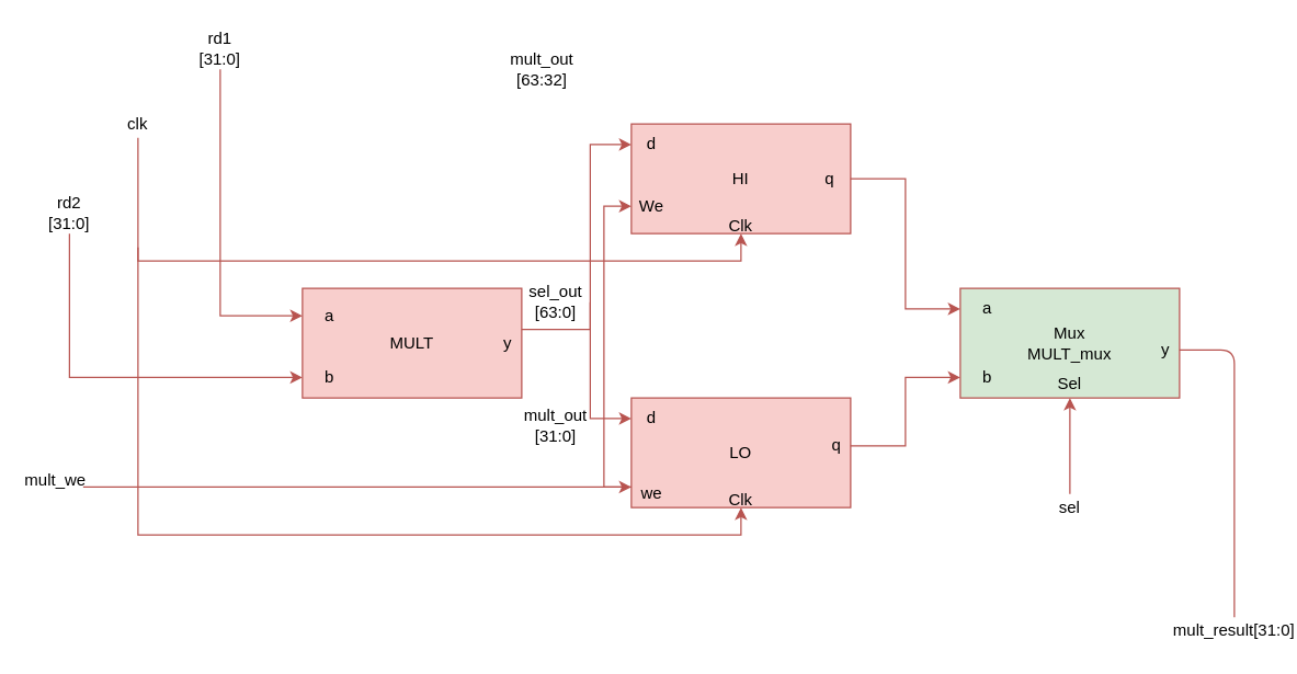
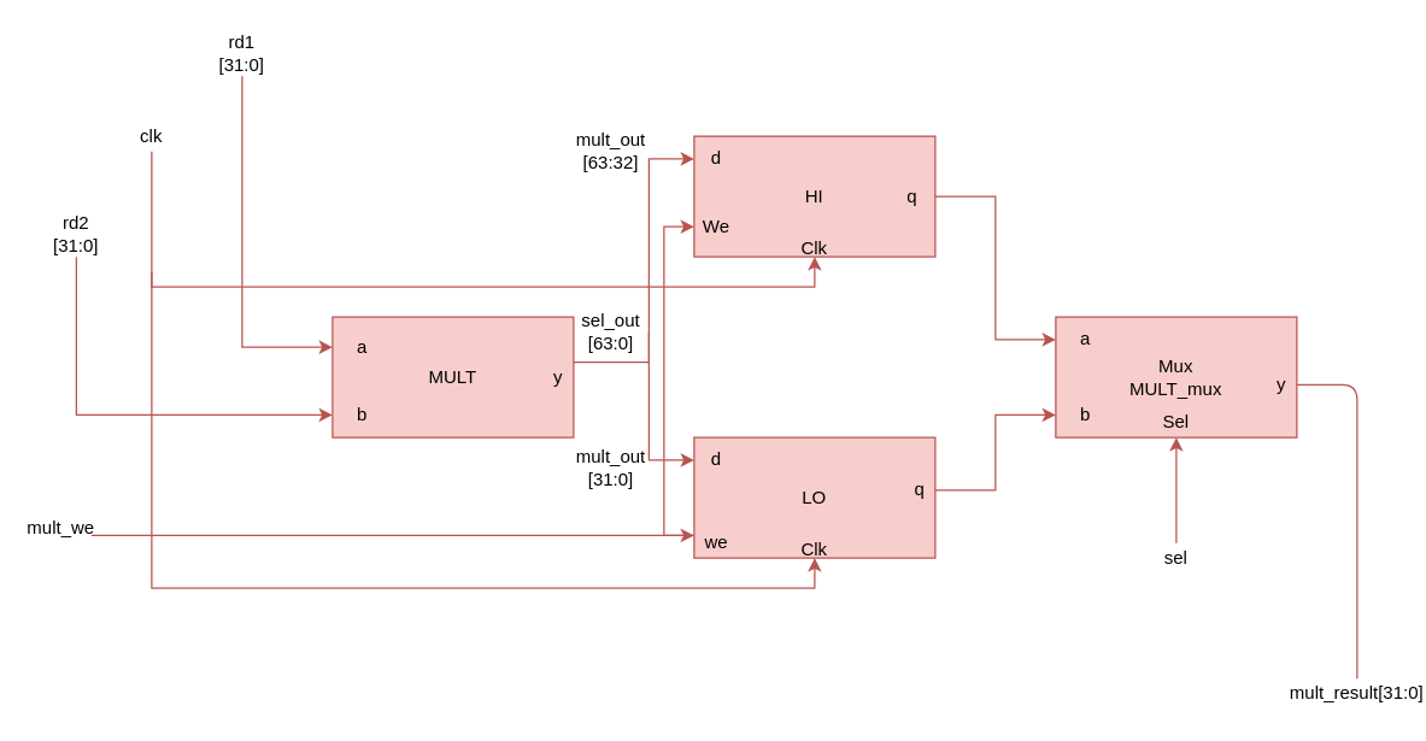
  <mxCell id="0" />
  <mxCell id="1" parent="0" />
  <mxCell id="2" value="" style="rounded=0;whiteSpace=wrap;html=1;fillColor=#f8cecc;strokeColor=#b85450;" parent="1" vertex="1"><mxGeometry x="220" y="210" width="160" height="80" as="geometry" /></mxCell>
  <mxCell id="3" value="HI" style="rounded=0;whiteSpace=wrap;html=1;fillColor=#f8cecc;strokeColor=#b85450;" parent="1" vertex="1"><mxGeometry x="460" y="90" width="160" height="80" as="geometry" /></mxCell>
  <mxCell id="4" value="a" style="text;html=1;strokeColor=none;fillColor=none;align=center;verticalAlign=middle;whiteSpace=wrap;rounded=0;" parent="1" vertex="1"><mxGeometry x="220" y="210" width="40" height="40" as="geometry" /></mxCell>
  <mxCell id="5" value="b" style="text;html=1;strokeColor=none;fillColor=none;align=center;verticalAlign=middle;whiteSpace=wrap;rounded=0;" parent="1" vertex="1"><mxGeometry x="220" y="260" width="40" height="30" as="geometry" /></mxCell>
  <mxCell id="6" value="MULT" style="text;html=1;strokeColor=none;fillColor=none;align=center;verticalAlign=middle;whiteSpace=wrap;rounded=0;" parent="1" vertex="1"><mxGeometry x="280" y="225" width="40" height="50" as="geometry" /></mxCell>
  <mxCell id="7" style="edgeStyle=orthogonalEdgeStyle;rounded=0;orthogonalLoop=1;jettySize=auto;html=1;exitX=1;exitY=0.25;exitDx=0;exitDy=0;entryX=0;entryY=0.5;entryDx=0;entryDy=0;fillColor=#f8cecc;strokeColor=#b85450;" edge="1" parent="1" source="8" target="9"><mxGeometry relative="1" as="geometry"><Array as="points"><mxPoint x="430" y="240" /><mxPoint x="430" y="105" /></Array></mxGeometry></mxCell>
  <mxCell id="8" value="y" style="text;html=1;strokeColor=none;fillColor=none;align=center;verticalAlign=middle;whiteSpace=wrap;rounded=0;" parent="1" vertex="1"><mxGeometry x="360" y="230" width="20" height="40" as="geometry" /></mxCell>
  <mxCell id="9" value="d" style="text;html=1;strokeColor=none;fillColor=none;align=center;verticalAlign=middle;whiteSpace=wrap;rounded=0;" parent="1" vertex="1"><mxGeometry x="460" y="90" width="30" height="30" as="geometry" /></mxCell>
  <mxCell id="10" style="edgeStyle=orthogonalEdgeStyle;rounded=0;orthogonalLoop=1;jettySize=auto;html=1;entryX=0;entryY=0.5;entryDx=0;entryDy=0;fillColor=#f8cecc;strokeColor=#b85450;exitX=0;exitY=0.25;exitDx=0;exitDy=0;" edge="1" parent="1" source="17" target="11"><mxGeometry relative="1" as="geometry"><mxPoint x="440" y="350" as="sourcePoint" /><Array as="points"><mxPoint x="440" y="355" /><mxPoint x="440" y="150" /></Array></mxGeometry></mxCell>
  <mxCell id="11" value="We" style="text;html=1;strokeColor=none;fillColor=none;align=center;verticalAlign=middle;whiteSpace=wrap;rounded=0;" parent="1" vertex="1"><mxGeometry x="460" y="130" width="30" height="40" as="geometry" /></mxCell>
  <mxCell id="12" style="edgeStyle=orthogonalEdgeStyle;rounded=0;orthogonalLoop=1;jettySize=auto;html=1;exitX=1;exitY=0.5;exitDx=0;exitDy=0;entryX=0;entryY=0.5;entryDx=0;entryDy=0;fillColor=#f8cecc;strokeColor=#b85450;" edge="1" parent="1" source="13" target="24"><mxGeometry relative="1" as="geometry" /></mxCell>
  <mxCell id="13" value="q" style="text;html=1;strokeColor=none;fillColor=none;align=center;verticalAlign=middle;whiteSpace=wrap;rounded=0;" parent="1" vertex="1"><mxGeometry x="590" y="115" width="30" height="30" as="geometry" /></mxCell>
  <mxCell id="14" value="LO" style="rounded=0;whiteSpace=wrap;html=1;fillColor=#f8cecc;strokeColor=#b85450;" parent="1" vertex="1"><mxGeometry x="460" y="290" width="160" height="80" as="geometry" /></mxCell>
  <mxCell id="15" style="edgeStyle=orthogonalEdgeStyle;rounded=0;orthogonalLoop=1;jettySize=auto;html=1;entryX=0;entryY=0.5;entryDx=0;entryDy=0;fillColor=#f8cecc;strokeColor=#b85450;" edge="1" parent="1" target="16"><mxGeometry relative="1" as="geometry"><mxPoint x="430" y="220" as="sourcePoint" /><Array as="points"><mxPoint x="430" y="230" /><mxPoint x="430" y="305" /></Array></mxGeometry></mxCell>
  <mxCell id="16" value="d" style="text;html=1;strokeColor=none;fillColor=none;align=center;verticalAlign=middle;whiteSpace=wrap;rounded=0;" parent="1" vertex="1"><mxGeometry x="460" y="290" width="30" height="30" as="geometry" /></mxCell>
  <mxCell id="17" value="we" style="text;html=1;strokeColor=none;fillColor=none;align=center;verticalAlign=middle;whiteSpace=wrap;rounded=0;" parent="1" vertex="1"><mxGeometry x="460" y="350" width="30" height="20" as="geometry" /></mxCell>
  <mxCell id="18" value="Clk" style="text;html=1;strokeColor=none;fillColor=none;align=center;verticalAlign=middle;whiteSpace=wrap;rounded=0;" parent="1" vertex="1"><mxGeometry x="520" y="160" width="40" height="10" as="geometry" /></mxCell>
  <mxCell id="19" style="edgeStyle=orthogonalEdgeStyle;rounded=0;orthogonalLoop=1;jettySize=auto;html=1;entryX=0.5;entryY=1;entryDx=0;entryDy=0;fillColor=#f8cecc;strokeColor=#b85450;" edge="1" parent="1" target="20"><mxGeometry relative="1" as="geometry"><mxPoint x="100" y="180" as="sourcePoint" /><Array as="points"><mxPoint x="100" y="390" /><mxPoint x="540" y="390" /></Array></mxGeometry></mxCell>
  <mxCell id="20" value="Clk" style="text;html=1;strokeColor=none;fillColor=none;align=center;verticalAlign=middle;whiteSpace=wrap;rounded=0;" parent="1" vertex="1"><mxGeometry x="520" y="360" width="40" height="10" as="geometry" /></mxCell>
  <mxCell id="21" style="edgeStyle=orthogonalEdgeStyle;rounded=0;orthogonalLoop=1;jettySize=auto;html=1;exitX=1;exitY=0.5;exitDx=0;exitDy=0;entryX=0;entryY=0.5;entryDx=0;entryDy=0;fillColor=#f8cecc;strokeColor=#b85450;" edge="1" parent="1" source="22" target="25"><mxGeometry relative="1" as="geometry" /></mxCell>
  <mxCell id="22" value="q" style="text;html=1;strokeColor=none;fillColor=none;align=center;verticalAlign=middle;whiteSpace=wrap;rounded=0;" parent="1" vertex="1"><mxGeometry x="600" y="310" width="20" height="30" as="geometry" /></mxCell>
- <mxCell id="23" value="Mux&lt;br&gt;MULT_mux" style="rounded=0;whiteSpace=wrap;html=1;fillColor=#d5e8d4;strokeColor=#b85450;" parent="1" vertex="1"><mxGeometry x="700" y="210" width="160" height="80" as="geometry" /></mxCell>
+ <mxCell id="23" value="Mux&lt;br&gt;MULT_mux" style="rounded=0;whiteSpace=wrap;html=1;fillColor=#f8cecc;strokeColor=#b85450;" parent="1" vertex="1"><mxGeometry x="700" y="210" width="160" height="80" as="geometry" /></mxCell>
  <mxCell id="24" value="a" style="text;html=1;strokeColor=none;fillColor=none;align=center;verticalAlign=middle;whiteSpace=wrap;rounded=0;" parent="1" vertex="1"><mxGeometry x="700" y="210" width="40" height="30" as="geometry" /></mxCell>
  <mxCell id="25" value="b" style="text;html=1;strokeColor=none;fillColor=none;align=center;verticalAlign=middle;whiteSpace=wrap;rounded=0;" parent="1" vertex="1"><mxGeometry x="700" y="260" width="40" height="30" as="geometry" /></mxCell>
  <mxCell id="26" value="y" style="text;html=1;strokeColor=none;fillColor=none;align=center;verticalAlign=middle;whiteSpace=wrap;rounded=0;" parent="1" vertex="1"><mxGeometry x="840" y="220" width="20" height="70" as="geometry" /></mxCell>
  <mxCell id="27" style="edgeStyle=orthogonalEdgeStyle;rounded=0;orthogonalLoop=1;jettySize=auto;html=1;exitX=0.5;exitY=0;exitDx=0;exitDy=0;entryX=0.5;entryY=1;entryDx=0;entryDy=0;fillColor=#f8cecc;strokeColor=#b85450;" edge="1" parent="1" source="40" target="28"><mxGeometry relative="1" as="geometry" /></mxCell>
  <mxCell id="28" value="Sel" style="text;html=1;strokeColor=none;fillColor=none;align=center;verticalAlign=middle;whiteSpace=wrap;rounded=0;" parent="1" vertex="1"><mxGeometry x="760" y="270" width="40" height="20" as="geometry" /></mxCell>
  <mxCell id="29" style="edgeStyle=orthogonalEdgeStyle;rounded=0;orthogonalLoop=1;jettySize=auto;html=1;exitX=0.5;exitY=1;exitDx=0;exitDy=0;entryX=0.5;entryY=1;entryDx=0;entryDy=0;fillColor=#f8cecc;strokeColor=#b85450;" edge="1" parent="1" source="30" target="18"><mxGeometry relative="1" as="geometry" /></mxCell>
  <mxCell id="30" value="clk" style="text;html=1;strokeColor=none;fillColor=none;align=center;verticalAlign=middle;whiteSpace=wrap;rounded=0;" vertex="1" parent="1"><mxGeometry x="80" y="80" width="40" height="20" as="geometry" /></mxCell>
  <mxCell id="31" value="sel_out&lt;br&gt;[63:0]" style="text;html=1;align=center;verticalAlign=middle;whiteSpace=wrap;rounded=0;" vertex="1" parent="1"><mxGeometry x="380" y="210" width="50" height="20" as="geometry" /></mxCell>
  <mxCell id="32" value="mult_out&lt;br&gt;[31:0]" style="text;html=1;align=center;verticalAlign=middle;whiteSpace=wrap;rounded=0;" vertex="1" parent="1"><mxGeometry x="380" y="300" width="50" height="20" as="geometry" /></mxCell>
- <mxCell id="33" value="mult_out&lt;br&gt;[63:32]" style="text;html=1;align=center;verticalAlign=middle;whiteSpace=wrap;rounded=0;" vertex="1" parent="1"><mxGeometry x="370" y="40" width="50" height="20" as="geometry" /></mxCell>
+ <mxCell id="33" value="mult_out&lt;br&gt;[63:32]" style="text;html=1;align=center;verticalAlign=middle;whiteSpace=wrap;rounded=0;" vertex="1" parent="1"><mxGeometry x="380" y="90" width="50" height="20" as="geometry" /></mxCell>
  <mxCell id="34" style="edgeStyle=orthogonalEdgeStyle;rounded=0;orthogonalLoop=1;jettySize=auto;html=1;exitX=1;exitY=0.75;exitDx=0;exitDy=0;entryX=0;entryY=0.25;entryDx=0;entryDy=0;fillColor=#f8cecc;strokeColor=#b85450;" edge="1" parent="1" source="35" target="17"><mxGeometry relative="1" as="geometry" /></mxCell>
  <mxCell id="35" value="mult_we" style="text;html=1;strokeColor=none;fillColor=none;align=center;verticalAlign=middle;whiteSpace=wrap;rounded=0;" vertex="1" parent="1"><mxGeometry x="20" y="340" width="40" height="20" as="geometry" /></mxCell>
  <mxCell id="36" style="edgeStyle=orthogonalEdgeStyle;rounded=0;orthogonalLoop=1;jettySize=auto;html=1;exitX=0.5;exitY=1;exitDx=0;exitDy=0;entryX=0;entryY=0.5;entryDx=0;entryDy=0;fillColor=#f8cecc;strokeColor=#b85450;" edge="1" parent="1" source="37" target="4"><mxGeometry relative="1" as="geometry" /></mxCell>
  <mxCell id="37" value="rd1&lt;br&gt;[31:0]" style="text;html=1;strokeColor=none;fillColor=none;align=center;verticalAlign=middle;whiteSpace=wrap;rounded=0;" vertex="1" parent="1"><mxGeometry x="140" y="20" width="40" height="30" as="geometry" /></mxCell>
  <mxCell id="38" style="edgeStyle=orthogonalEdgeStyle;rounded=0;orthogonalLoop=1;jettySize=auto;html=1;exitX=0.5;exitY=1;exitDx=0;exitDy=0;entryX=0;entryY=0.5;entryDx=0;entryDy=0;fillColor=#f8cecc;strokeColor=#b85450;" edge="1" parent="1" source="39" target="5"><mxGeometry relative="1" as="geometry" /></mxCell>
  <mxCell id="39" value="rd2&lt;br&gt;[31:0]" style="text;html=1;strokeColor=none;fillColor=none;align=center;verticalAlign=middle;whiteSpace=wrap;rounded=0;" vertex="1" parent="1"><mxGeometry x="30" y="140" width="40" height="30" as="geometry" /></mxCell>
  <mxCell id="40" value="sel" style="text;html=1;strokeColor=none;fillColor=none;align=center;verticalAlign=middle;whiteSpace=wrap;rounded=0;" vertex="1" parent="1"><mxGeometry x="760" y="360" width="40" height="20" as="geometry" /></mxCell>
  <mxCell id="41" value="" style="endArrow=none;html=1;exitX=1;exitY=0.5;exitDx=0;exitDy=0;fillColor=#f8cecc;strokeColor=#b85450;" edge="1" parent="1" source="26"><mxGeometry width="50" height="50" relative="1" as="geometry"><mxPoint x="390" y="290" as="sourcePoint" /><mxPoint x="900" y="450" as="targetPoint" /><Array as="points"><mxPoint x="900" y="255" /></Array></mxGeometry></mxCell>
  <mxCell id="42" value="mult_result[31:0]" style="text;html=1;strokeColor=none;fillColor=none;align=center;verticalAlign=middle;whiteSpace=wrap;rounded=0;" vertex="1" parent="1"><mxGeometry x="880" y="450" width="40" height="20" as="geometry" /></mxCell>
